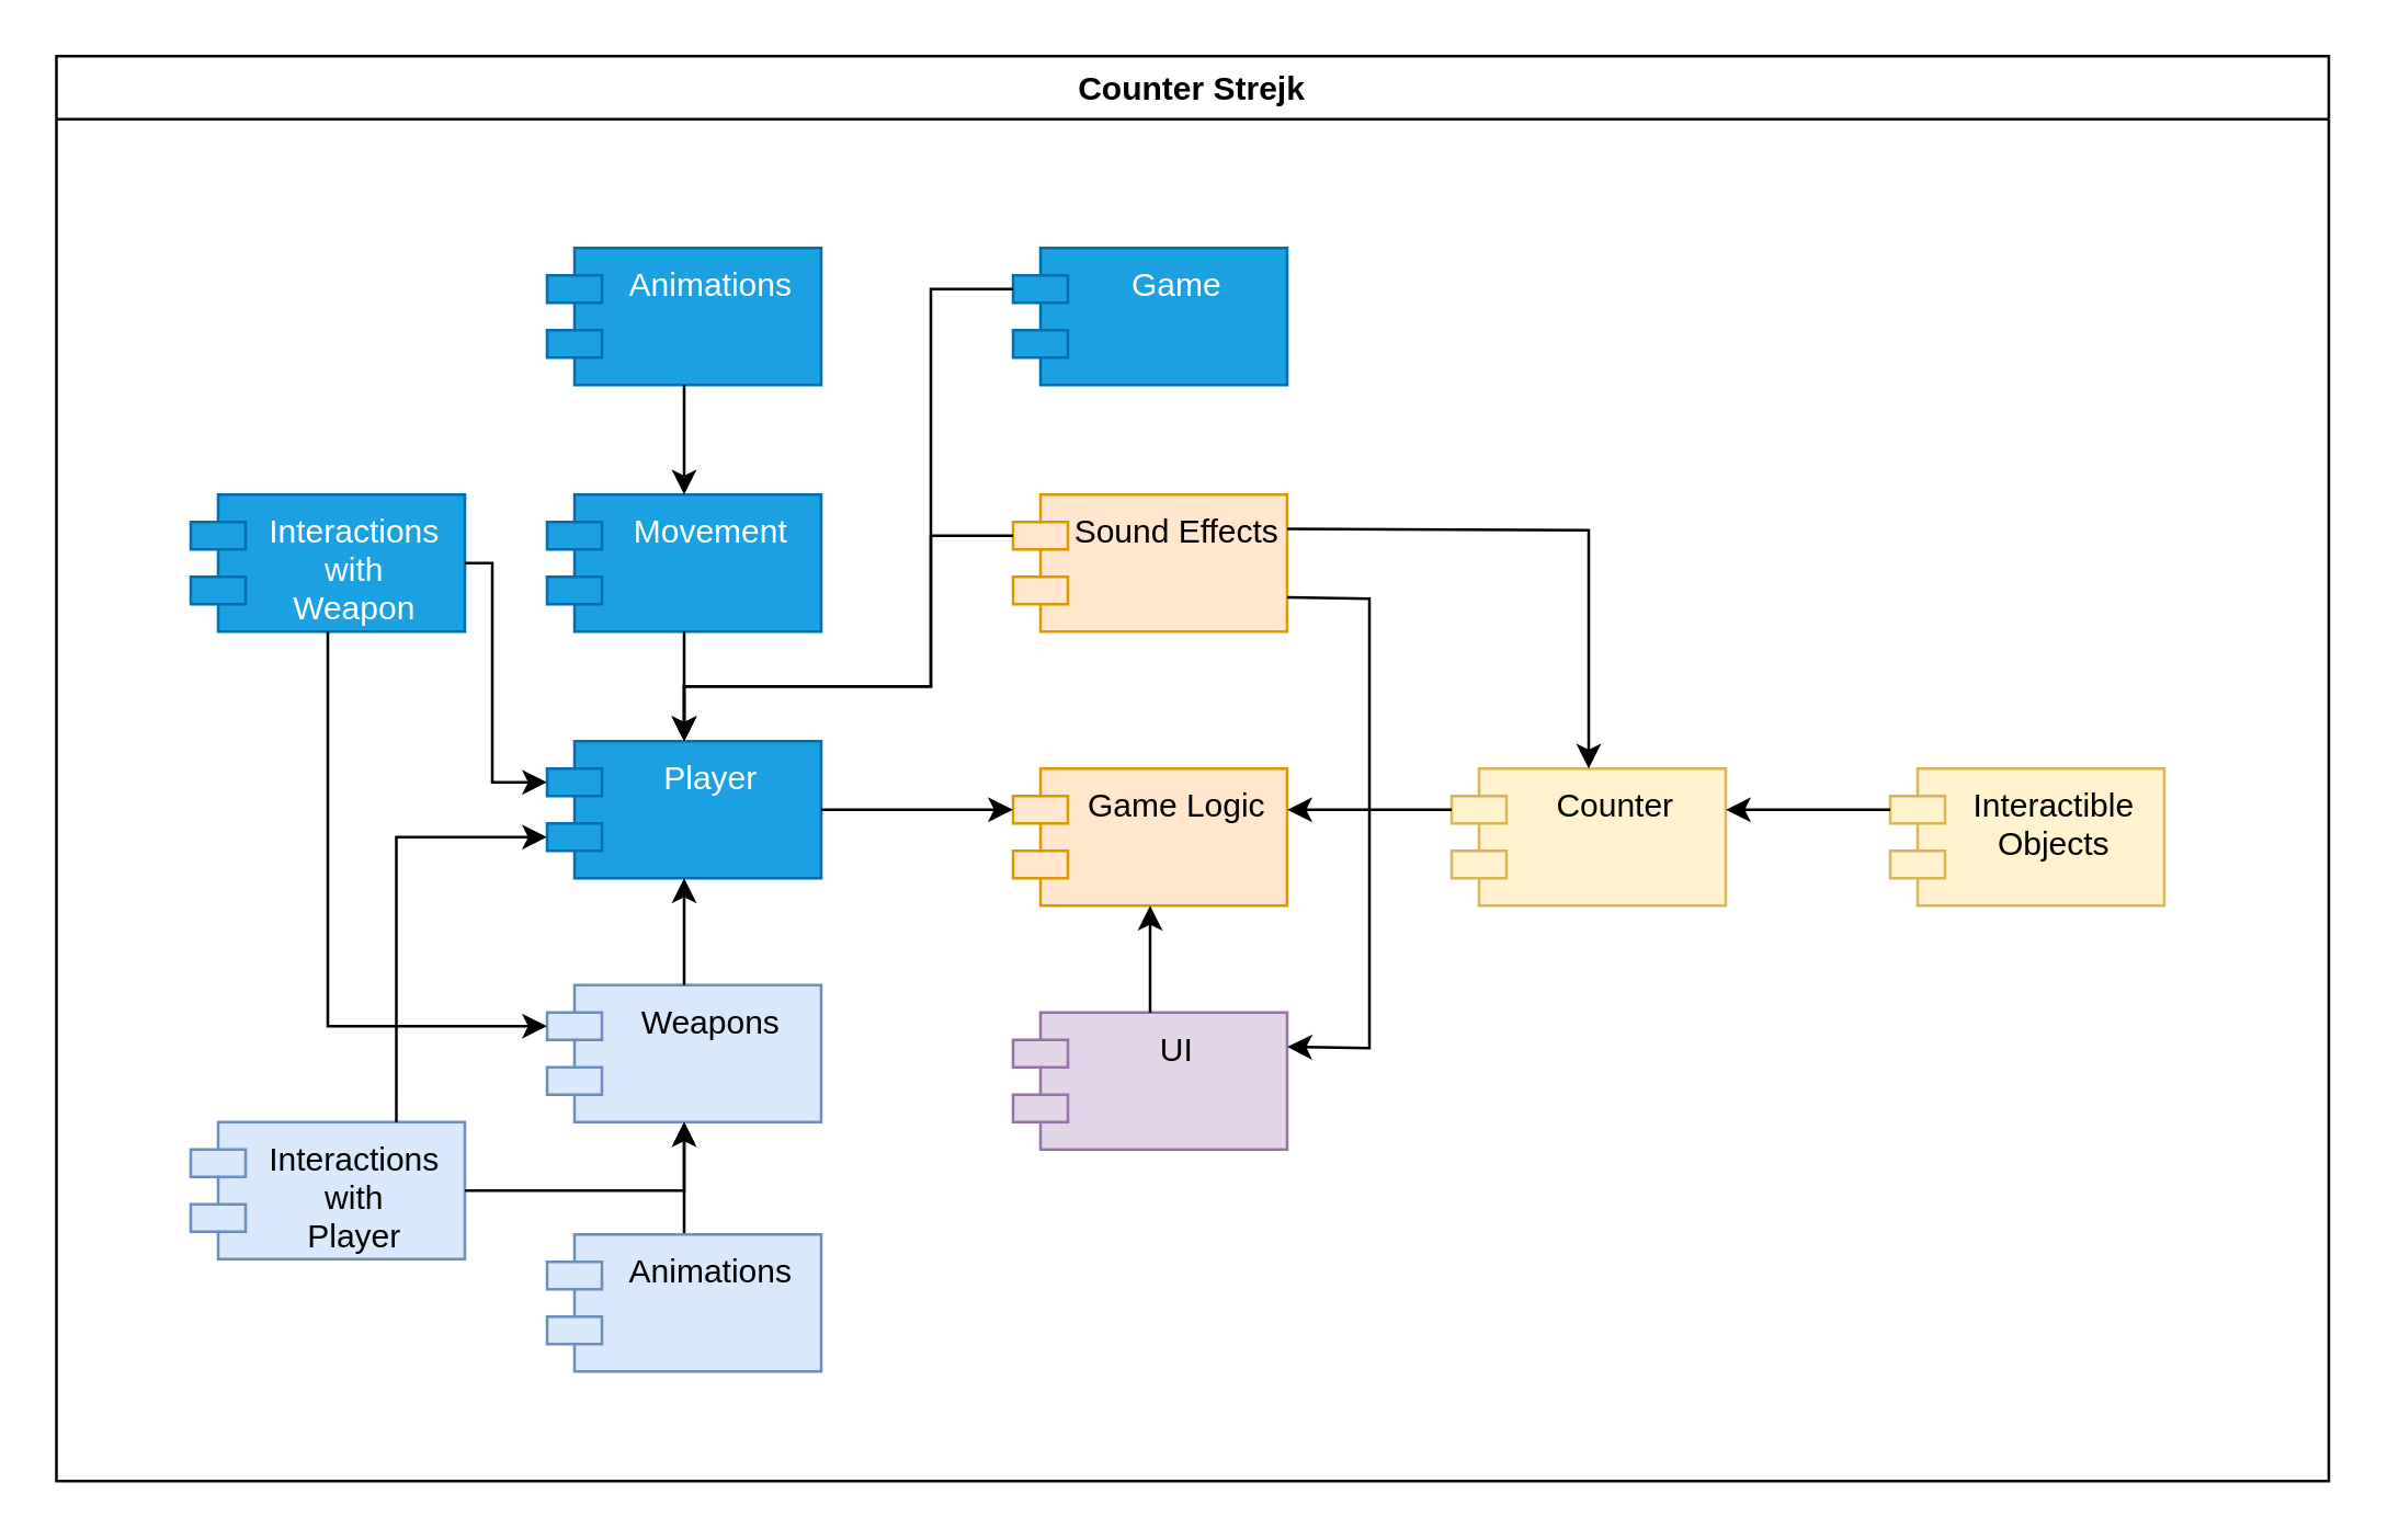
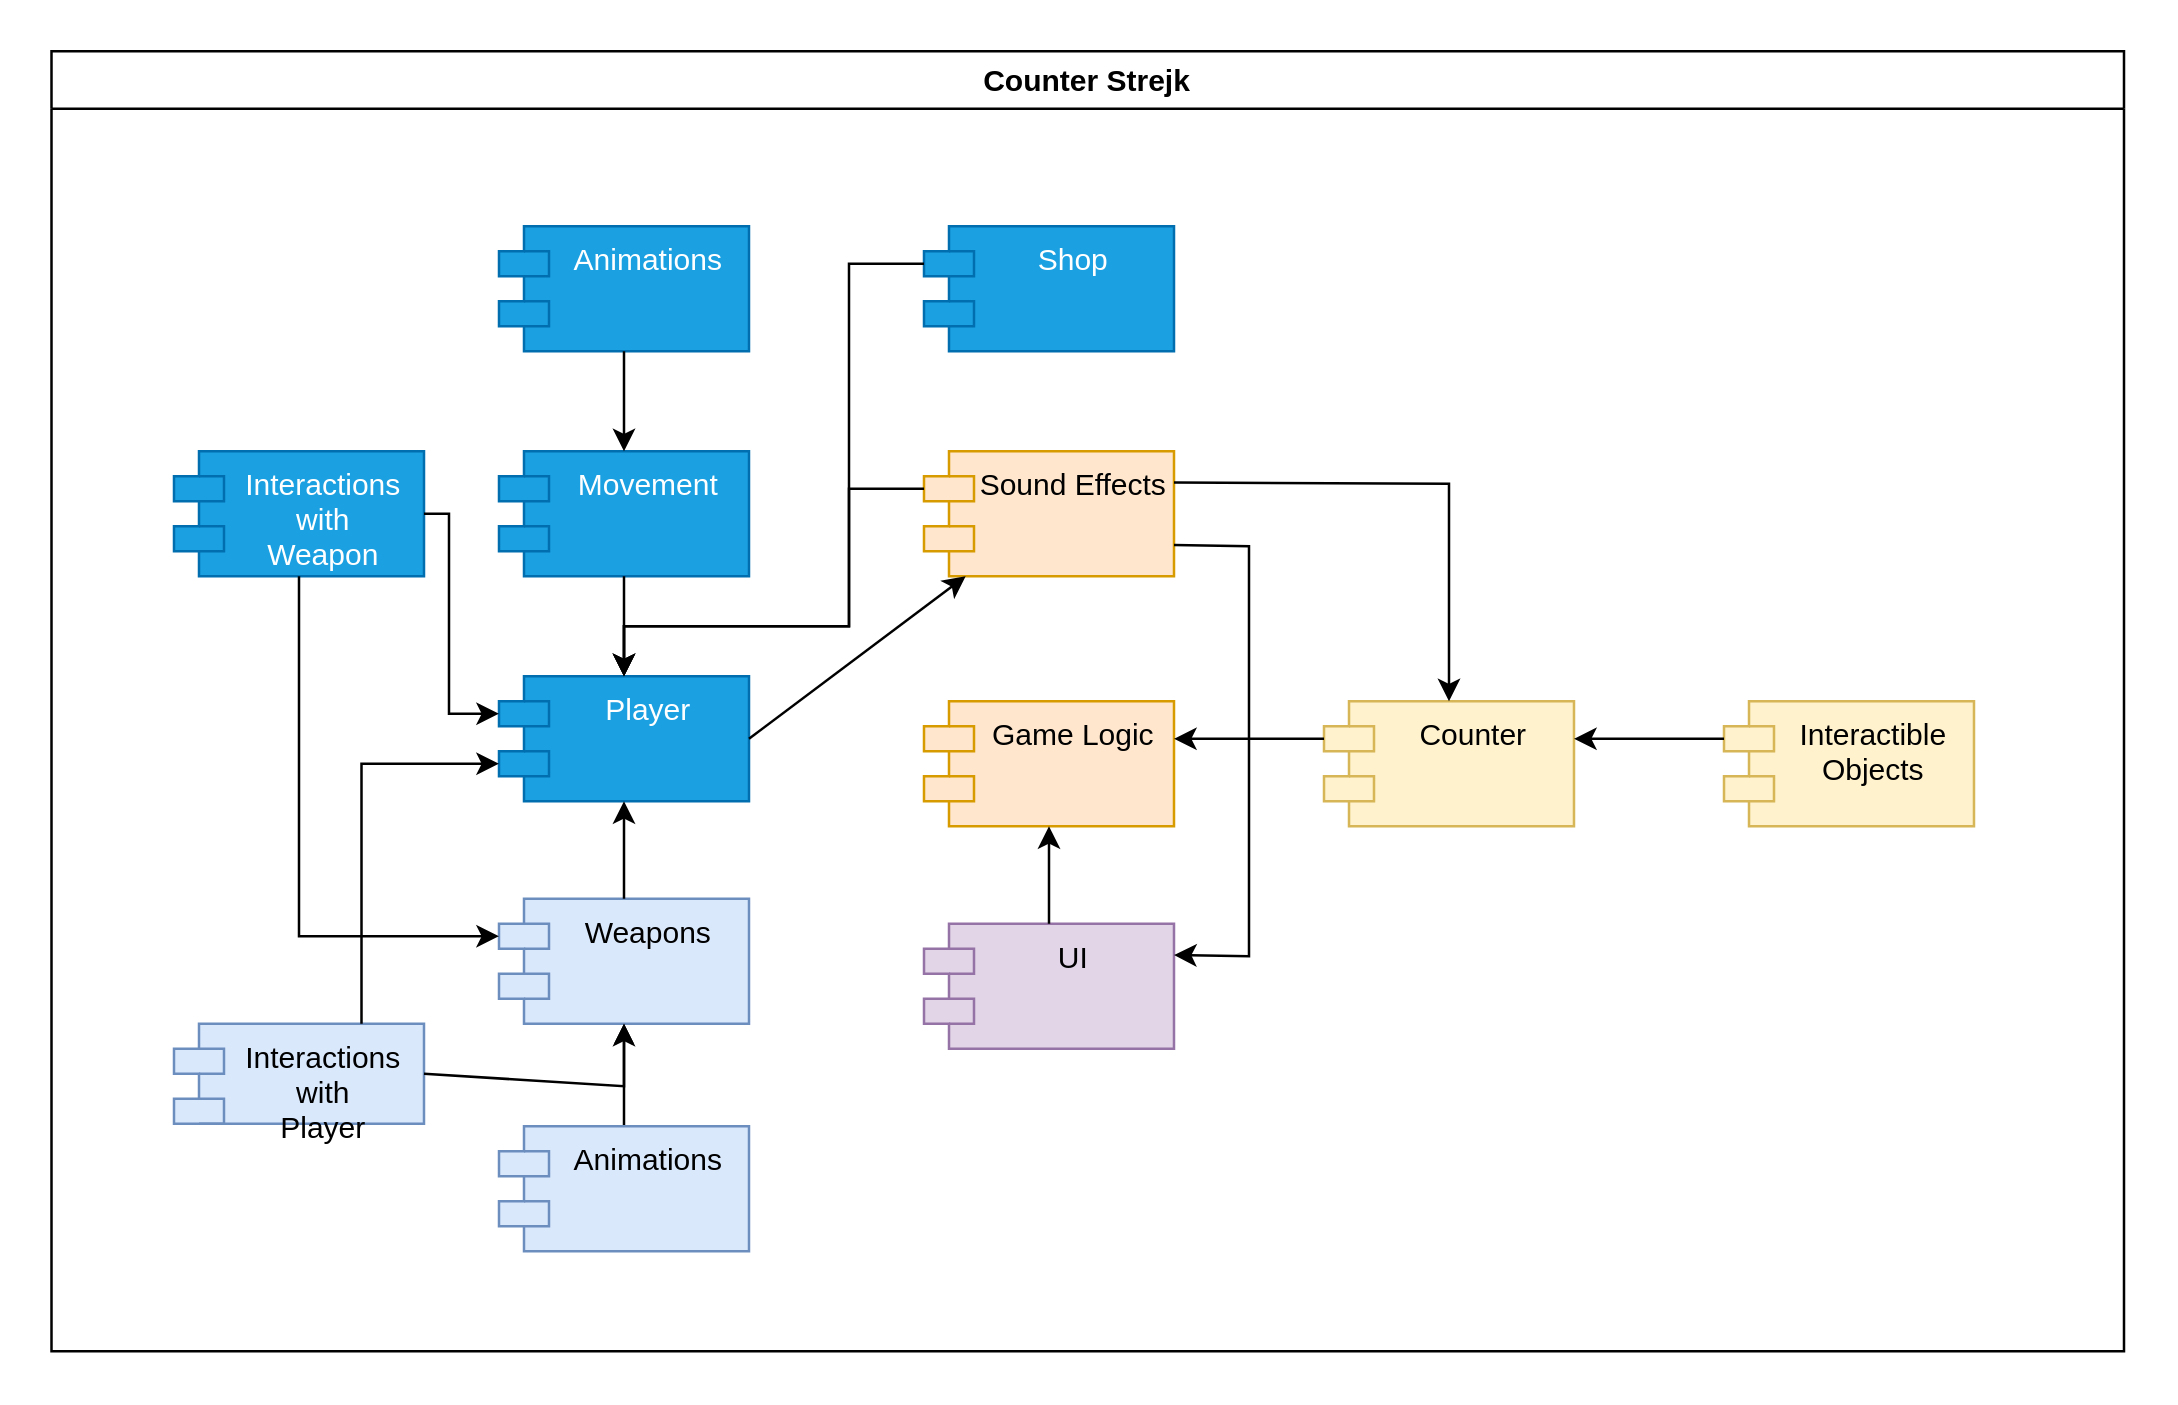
  <mxCell id="0" />
  <mxCell id="1" parent="0" />
  <mxCell id="2" value="Counter Strejk" style="swimlane;" parent="1" vertex="1"><mxGeometry x="20" y="20" width="829" height="520" as="geometry" /></mxCell>
  <mxCell id="3" value="Game Logic" style="shape=module;align=left;spacingLeft=20;align=center;verticalAlign=top;fillColor=#ffe6cc;strokeColor=#d79b00;" parent="2" vertex="1"><mxGeometry x="349" y="260" width="100" height="50" as="geometry" /></mxCell>
  <mxCell id="4" value="Movement" style="shape=module;align=left;spacingLeft=20;align=center;verticalAlign=top;fillColor=#1ba1e2;strokeColor=#006EAF;fontColor=#ffffff;" parent="2" vertex="1"><mxGeometry x="179" y="160" width="100" height="50" as="geometry" /></mxCell>
  <mxCell id="5" value="Interactions&#10;with&#10;Weapon" style="shape=module;align=left;spacingLeft=20;align=center;verticalAlign=top;fillColor=#1ba1e2;strokeColor=#006EAF;fontColor=#ffffff;" parent="2" vertex="1"><mxGeometry x="49" y="160" width="100" height="50" as="geometry" /></mxCell>
  <mxCell id="6" value="Animations&#10;" style="shape=module;align=left;spacingLeft=20;align=center;verticalAlign=top;fillColor=#1ba1e2;strokeColor=#006EAF;fontColor=#ffffff;" parent="2" vertex="1"><mxGeometry x="179" y="70" width="100" height="50" as="geometry" /></mxCell>
  <mxCell id="7" value="Sound Effects" style="shape=module;align=left;spacingLeft=20;align=center;verticalAlign=top;fillColor=#ffe6cc;strokeColor=#d79b00;" parent="2" vertex="1"><mxGeometry x="349" y="160" width="100" height="50" as="geometry" /></mxCell>
- <mxCell id="8" value="Game" style="shape=module;align=left;spacingLeft=20;align=center;verticalAlign=top;fillColor=#1ba1e2;strokeColor=#006EAF;fontColor=#ffffff;" parent="2" vertex="1"><mxGeometry x="349" y="70" width="100" height="50" as="geometry" /></mxCell>
+ <mxCell id="8" value="Shop" style="shape=module;align=left;spacingLeft=20;align=center;verticalAlign=top;fillColor=#1ba1e2;strokeColor=#006EAF;fontColor=#ffffff;" parent="2" vertex="1"><mxGeometry x="349" y="70" width="100" height="50" as="geometry" /></mxCell>
  <mxCell id="9" value="Player" style="shape=module;align=left;spacingLeft=20;align=center;verticalAlign=top;fillColor=#1ba1e2;strokeColor=#006EAF;fontColor=#ffffff;" parent="2" vertex="1"><mxGeometry x="179" y="250" width="100" height="50" as="geometry" /></mxCell>
  <mxCell id="10" value="Counter" style="shape=module;align=left;spacingLeft=20;align=center;verticalAlign=top;fillColor=#fff2cc;strokeColor=#d6b656;" parent="2" vertex="1"><mxGeometry x="509" y="260" width="100" height="50" as="geometry" /></mxCell>
  <mxCell id="11" value="UI" style="shape=module;align=left;spacingLeft=20;align=center;verticalAlign=top;fillColor=#e1d5e7;strokeColor=#9673a6;" parent="2" vertex="1"><mxGeometry x="349" y="349" width="100" height="50" as="geometry" /></mxCell>
  <mxCell id="12" value="Weapons" style="shape=module;align=left;spacingLeft=20;align=center;verticalAlign=top;fillColor=#dae8fc;strokeColor=#6c8ebf;" parent="2" vertex="1"><mxGeometry x="179" y="339" width="100" height="50" as="geometry" /></mxCell>
  <mxCell id="13" style="edgeStyle=orthogonalEdgeStyle;rounded=0;orthogonalLoop=1;jettySize=auto;html=1;exitX=0.5;exitY=0;exitDx=0;exitDy=0;entryX=0.5;entryY=1;entryDx=0;entryDy=0;" parent="2" source="14" target="12" edge="1"><mxGeometry relative="1" as="geometry" /></mxCell>
  <mxCell id="14" value="Animations" style="shape=module;align=left;spacingLeft=20;align=center;verticalAlign=top;fillColor=#dae8fc;strokeColor=#6c8ebf;" parent="2" vertex="1"><mxGeometry x="179" y="430" width="100" height="50" as="geometry" /></mxCell>
- <mxCell id="15" value="Interactions&#10;with&#10;Player&#10;" style="shape=module;align=left;spacingLeft=20;align=center;verticalAlign=top;fillColor=#dae8fc;strokeColor=#6c8ebf;" parent="2" vertex="1"><mxGeometry x="49" y="389" width="100" height="50" as="geometry" /></mxCell>
+ <mxCell id="15" value="Interactions&#10;with&#10;Player&#10;" style="shape=module;align=left;spacingLeft=20;align=center;verticalAlign=top;fillColor=#dae8fc;strokeColor=#6c8ebf;" parent="2" vertex="1"><mxGeometry x="49" y="389" width="100" height="40" as="geometry" /></mxCell>
  <mxCell id="16" value="" style="endArrow=open;html=1;rounded=0;exitX=1;exitY=0.5;exitDx=0;exitDy=0;entryX=0.5;entryY=1;entryDx=0;entryDy=0;" parent="2" source="15" target="12" edge="1"><mxGeometry width="50" height="50" relative="1" as="geometry"><mxPoint x="319" y="380" as="sourcePoint" /><mxPoint x="369" y="330" as="targetPoint" /><Array as="points"><mxPoint x="229" y="414" /></Array></mxGeometry></mxCell>
  <mxCell id="17" value="" style="endArrow=classic;html=1;rounded=0;entryX=0.5;entryY=1;entryDx=0;entryDy=0;exitX=0.5;exitY=0;exitDx=0;exitDy=0;" parent="2" source="12" target="9" edge="1"><mxGeometry width="50" height="50" relative="1" as="geometry"><mxPoint x="319" y="380" as="sourcePoint" /><mxPoint x="369" y="330" as="targetPoint" /></mxGeometry></mxCell>
- <mxCell id="18" value="" style="endArrow=classic;html=1;rounded=0;entryX=0;entryY=0;entryDx=0;entryDy=15;entryPerimeter=0;exitX=1;exitY=0.5;exitDx=0;exitDy=0;" parent="2" source="9" target="3" edge="1"><mxGeometry width="50" height="50" relative="1" as="geometry"><mxPoint x="319" y="390" as="sourcePoint" /><mxPoint x="369" y="340" as="targetPoint" /></mxGeometry></mxCell>
+ <mxCell id="18" value="" style="endArrow=classic;html=1;rounded=0;exitX=1;exitY=0.5;exitDx=0;exitDy=0;" parent="2" source="9" target="7" edge="1"><mxGeometry width="50" height="50" relative="1" as="geometry"><mxPoint x="319" y="390" as="sourcePoint" /><mxPoint x="369" y="340" as="targetPoint" /></mxGeometry></mxCell>
  <mxCell id="19" value="" style="endArrow=classic;html=1;rounded=0;entryX=0;entryY=0;entryDx=0;entryDy=15;entryPerimeter=0;exitX=0.5;exitY=1;exitDx=0;exitDy=0;" parent="2" source="5" target="12" edge="1"><mxGeometry width="50" height="50" relative="1" as="geometry"><mxPoint x="319" y="280" as="sourcePoint" /><mxPoint x="369" y="230" as="targetPoint" /><Array as="points"><mxPoint x="99" y="354" /></Array></mxGeometry></mxCell>
  <mxCell id="20" value="" style="endArrow=classic;html=1;rounded=0;entryX=0;entryY=0;entryDx=0;entryDy=35;entryPerimeter=0;exitX=0.75;exitY=0;exitDx=0;exitDy=0;" parent="2" source="15" target="9" edge="1"><mxGeometry width="50" height="50" relative="1" as="geometry"><mxPoint x="319" y="280" as="sourcePoint" /><mxPoint x="369" y="230" as="targetPoint" /><Array as="points"><mxPoint x="124" y="285" /></Array></mxGeometry></mxCell>
  <mxCell id="21" value="" style="endArrow=classic;html=1;rounded=0;exitX=0.5;exitY=1;exitDx=0;exitDy=0;entryX=0.5;entryY=0;entryDx=0;entryDy=0;" parent="2" source="4" target="9" edge="1"><mxGeometry width="50" height="50" relative="1" as="geometry"><mxPoint x="319" y="280" as="sourcePoint" /><mxPoint x="369" y="230" as="targetPoint" /></mxGeometry></mxCell>
  <mxCell id="22" value="" style="endArrow=classic;html=1;rounded=0;exitX=0.5;exitY=1;exitDx=0;exitDy=0;entryX=0.5;entryY=0;entryDx=0;entryDy=0;" parent="2" source="6" target="4" edge="1"><mxGeometry width="50" height="50" relative="1" as="geometry"><mxPoint x="319" y="280" as="sourcePoint" /><mxPoint x="309" y="130" as="targetPoint" /></mxGeometry></mxCell>
  <mxCell id="23" value="" style="endArrow=classic;html=1;rounded=0;entryX=0.5;entryY=0;entryDx=0;entryDy=0;exitX=1;exitY=0.25;exitDx=0;exitDy=0;" parent="2" source="7" target="10" edge="1"><mxGeometry width="50" height="50" relative="1" as="geometry"><mxPoint x="319" y="280" as="sourcePoint" /><mxPoint x="369" y="230" as="targetPoint" /><Array as="points"><mxPoint x="559" y="173" /></Array></mxGeometry></mxCell>
  <mxCell id="24" value="" style="endArrow=classic;html=1;rounded=0;exitX=1;exitY=0.75;exitDx=0;exitDy=0;entryX=1;entryY=0.25;entryDx=0;entryDy=0;" parent="2" source="7" target="11" edge="1"><mxGeometry width="50" height="50" relative="1" as="geometry"><mxPoint x="499" y="230" as="sourcePoint" /><mxPoint x="369" y="230" as="targetPoint" /><Array as="points"><mxPoint x="479" y="198" /><mxPoint x="479" y="362" /></Array></mxGeometry></mxCell>
  <mxCell id="25" value="" style="endArrow=classic;html=1;rounded=0;exitX=0;exitY=0;exitDx=0;exitDy=15;exitPerimeter=0;entryX=0.5;entryY=0;entryDx=0;entryDy=0;" parent="2" source="8" target="9" edge="1"><mxGeometry width="50" height="50" relative="1" as="geometry"><mxPoint x="319" y="80" as="sourcePoint" /><mxPoint x="329" y="120" as="targetPoint" /><Array as="points"><mxPoint x="319" y="85" /><mxPoint x="319" y="230" /><mxPoint x="229" y="230" /></Array></mxGeometry></mxCell>
  <mxCell id="26" value="Interactible&#10;Objects" style="shape=module;align=left;spacingLeft=20;align=center;verticalAlign=top;fillColor=#fff2cc;strokeColor=#d6b656;" parent="2" vertex="1"><mxGeometry x="669" y="260" width="100" height="50" as="geometry" /></mxCell>
  <mxCell id="27" value="" style="endArrow=classic;html=1;rounded=0;exitX=0;exitY=0;exitDx=0;exitDy=15;exitPerimeter=0;" parent="2" source="26" edge="1"><mxGeometry width="50" height="50" relative="1" as="geometry"><mxPoint x="609" y="275" as="sourcePoint" /><mxPoint x="609" y="275" as="targetPoint" /></mxGeometry></mxCell>
  <mxCell id="28" value="" style="endArrow=classic;html=1;rounded=0;exitX=0;exitY=0;exitDx=0;exitDy=15;exitPerimeter=0;" parent="2" source="10" edge="1"><mxGeometry width="50" height="50" relative="1" as="geometry"><mxPoint x="319" y="280" as="sourcePoint" /><mxPoint x="449" y="275" as="targetPoint" /></mxGeometry></mxCell>
  <mxCell id="29" value="" style="endArrow=classic;html=1;rounded=0;entryX=0.5;entryY=1;entryDx=0;entryDy=0;exitX=0.5;exitY=0;exitDx=0;exitDy=0;" parent="2" source="11" target="3" edge="1"><mxGeometry width="50" height="50" relative="1" as="geometry"><mxPoint x="319" y="280" as="sourcePoint" /><mxPoint x="369" y="230" as="targetPoint" /></mxGeometry></mxCell>
  <mxCell id="30" value="" style="endArrow=classic;html=1;rounded=0;entryX=0;entryY=0;entryDx=0;entryDy=15;entryPerimeter=0;exitX=1;exitY=0.5;exitDx=0;exitDy=0;" edge="1" parent="2" source="5" target="9"><mxGeometry width="50" height="50" relative="1" as="geometry"><mxPoint x="249" y="230" as="sourcePoint" /><mxPoint x="299" y="180" as="targetPoint" /><Array as="points"><mxPoint x="159" y="185" /><mxPoint x="159" y="265" /></Array></mxGeometry></mxCell>
  <mxCell id="31" value="" style="endArrow=classic;html=1;rounded=0;exitX=0;exitY=0;exitDx=0;exitDy=15;exitPerimeter=0;" parent="1" source="7" edge="1"><mxGeometry width="50" height="50" relative="1" as="geometry"><mxPoint x="339" y="300" as="sourcePoint" /><mxPoint x="249" y="270" as="targetPoint" /><Array as="points"><mxPoint x="339" y="195" /><mxPoint x="339" y="250" /><mxPoint x="249" y="250" /></Array></mxGeometry></mxCell>
